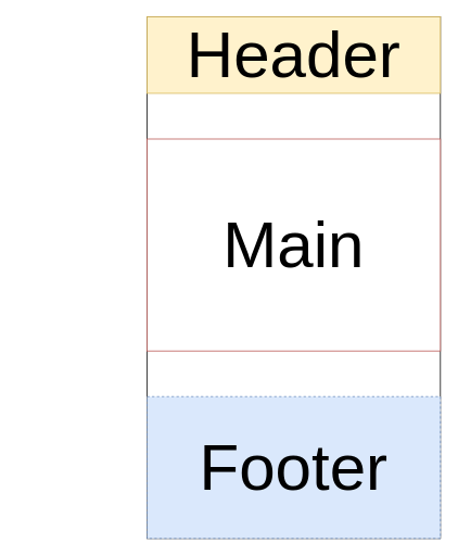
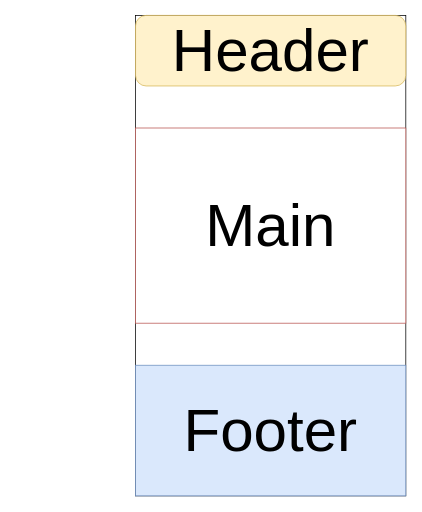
  <mxCell id="0" />
  <mxCell id="1" parent="0" />
  <mxCell id="2" value="" style="whiteSpace=wrap;html=1;aspect=fixed;" parent="1" vertex="1"><mxGeometry width="270" as="geometry" x="20" y="20" /></mxCell>
  <mxCell id="3" value="" style="rounded=0;whiteSpace=wrap;html=1;" parent="1" vertex="1"><mxGeometry x="180" width="360" height="640" as="geometry" y="20" /></mxCell>
- <mxCell id="4" value="Header" style="rounded=0;whiteSpace=wrap;html=1;fillColor=#fff2cc;strokeColor=#d6b656;fontSize=80;" parent="1" vertex="1"><mxGeometry x="180" width="360" height="94" as="geometry" y="20" /></mxCell>
+ <mxCell id="4" value="Header" style="whiteSpace=wrap;html=1;fillColor=#fff2cc;strokeColor=#d6b656;fontSize=80;rounded=1;" parent="1" vertex="1"><mxGeometry x="180" width="360" height="94" as="geometry" y="20" /></mxCell>
  <mxCell id="5" value="Main" style="rounded=0;whiteSpace=wrap;html=1;fillColor=#ffffff;strokeColor=#b85450;fontSize=80;" parent="1" vertex="1"><mxGeometry x="180" y="170" width="360" height="260" as="geometry" /></mxCell>
- <mxCell id="6" value="Footer" style="rounded=0;whiteSpace=wrap;html=1;fillColor=#dae8fc;strokeColor=#6c8ebf;fontSize=80;dashed=1;" parent="1" vertex="1"><mxGeometry x="180" y="486" width="360" height="174" as="geometry" /></mxCell>
+ <mxCell id="6" value="Footer" style="rounded=0;whiteSpace=wrap;html=1;fillColor=#dae8fc;strokeColor=#6c8ebf;fontSize=80;" parent="1" vertex="1"><mxGeometry x="180" y="486" width="360" height="174" as="geometry" /></mxCell>
